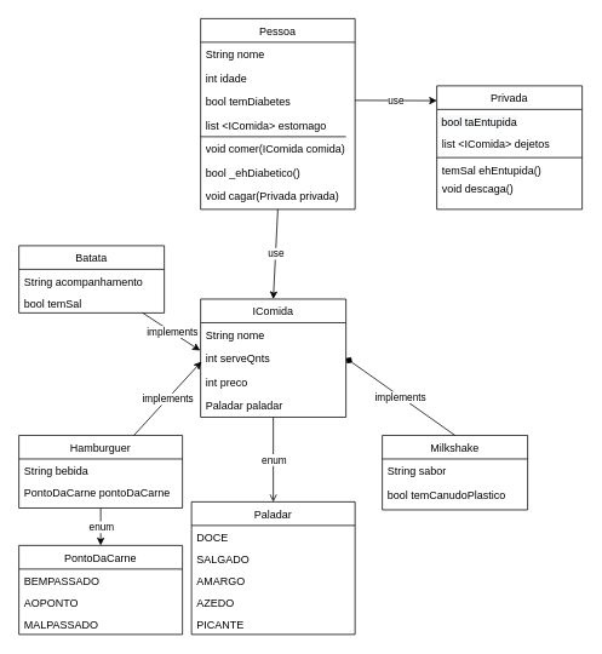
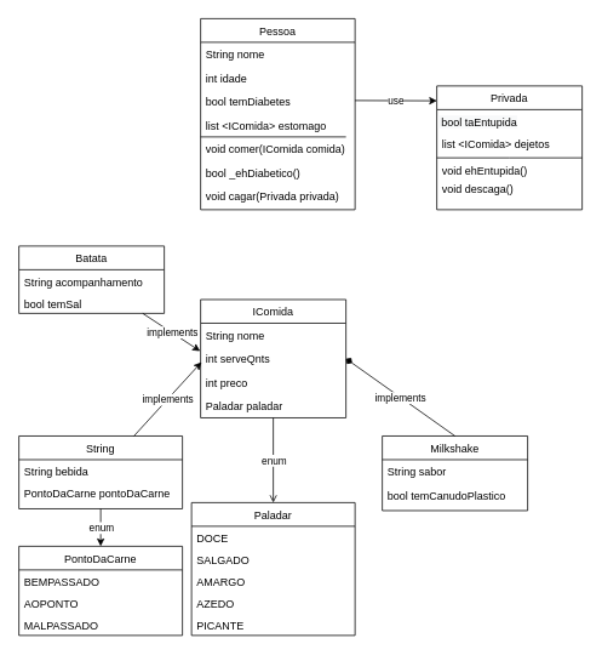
  <mxCell id="0" />
  <mxCell id="1" parent="0" />
  <mxCell id="2" value="IComida" style="swimlane;fontStyle=0;align=center;verticalAlign=top;childLayout=stackLayout;horizontal=1;startSize=26;horizontalStack=0;resizeParent=1;resizeLast=0;collapsible=1;marginBottom=0;rounded=0;shadow=0;strokeWidth=1;" parent="1" vertex="1"><mxGeometry x="220" y="328.8" width="160" height="130" as="geometry"><mxRectangle x="310" y="770" width="160" height="26" as="alternateBounds" /></mxGeometry></mxCell>
  <mxCell id="3" value="String nome" style="text;align=left;verticalAlign=top;spacingLeft=4;spacingRight=4;overflow=hidden;rotatable=0;points=[[0,0.5],[1,0.5]];portConstraint=eastwest;rounded=0;shadow=0;html=0;" parent="2" vertex="1"><mxGeometry y="26" width="160" height="26" as="geometry" /></mxCell>
  <mxCell id="4" value="int serveQnts" style="text;align=left;verticalAlign=top;spacingLeft=4;spacingRight=4;overflow=hidden;rotatable=0;points=[[0,0.5],[1,0.5]];portConstraint=eastwest;rounded=0;shadow=0;html=0;" parent="2" vertex="1"><mxGeometry y="52" width="160" height="26" as="geometry" /></mxCell>
  <mxCell id="5" value="int preco" style="text;align=left;verticalAlign=top;spacingLeft=4;spacingRight=4;overflow=hidden;rotatable=0;points=[[0,0.5],[1,0.5]];portConstraint=eastwest;" parent="2" vertex="1"><mxGeometry y="78" width="160" height="26" as="geometry" /></mxCell>
  <mxCell id="6" value="Paladar paladar" style="text;align=left;verticalAlign=top;spacingLeft=4;spacingRight=4;overflow=hidden;rotatable=0;points=[[0,0.5],[1,0.5]];portConstraint=eastwest;" parent="2" vertex="1"><mxGeometry y="104" width="160" height="16" as="geometry" /></mxCell>
- <mxCell id="7" value="Hamburguer" style="swimlane;fontStyle=0;align=center;verticalAlign=top;childLayout=stackLayout;horizontal=1;startSize=26;horizontalStack=0;resizeParent=1;resizeLast=0;collapsible=1;marginBottom=0;rounded=0;shadow=0;strokeWidth=1;" parent="1" vertex="1"><mxGeometry x="20" y="478.8" width="180" height="80" as="geometry"><mxRectangle x="130" y="380" width="160" height="26" as="alternateBounds" /></mxGeometry></mxCell>
+ <mxCell id="7" value="String" style="swimlane;fontStyle=0;align=center;verticalAlign=top;childLayout=stackLayout;horizontal=1;startSize=26;horizontalStack=0;resizeParent=1;resizeLast=0;collapsible=1;marginBottom=0;rounded=0;shadow=0;strokeWidth=1;" parent="1" vertex="1"><mxGeometry x="20" y="478.8" width="180" height="80" as="geometry"><mxRectangle x="130" y="380" width="160" height="26" as="alternateBounds" /></mxGeometry></mxCell>
  <mxCell id="8" value="String bebida" style="text;align=left;verticalAlign=top;spacingLeft=4;spacingRight=4;overflow=hidden;rotatable=0;points=[[0,0.5],[1,0.5]];portConstraint=eastwest;" parent="7" vertex="1"><mxGeometry y="26" width="180" height="24" as="geometry" /></mxCell>
  <mxCell id="9" value="PontoDaCarne pontoDaCarne" style="text;align=left;verticalAlign=top;spacingLeft=4;spacingRight=4;overflow=hidden;rotatable=0;points=[[0,0.5],[1,0.5]];portConstraint=eastwest;" parent="7" vertex="1"><mxGeometry y="50" width="180" height="24" as="geometry" /></mxCell>
  <mxCell id="10" value="Milkshake" style="swimlane;fontStyle=0;align=center;verticalAlign=top;childLayout=stackLayout;horizontal=1;startSize=26;horizontalStack=0;resizeParent=1;resizeLast=0;collapsible=1;marginBottom=0;rounded=0;shadow=0;strokeWidth=1;" parent="1" vertex="1"><mxGeometry x="420" y="478.8" width="160" height="82" as="geometry"><mxRectangle x="130" y="380" width="160" height="26" as="alternateBounds" /></mxGeometry></mxCell>
  <mxCell id="11" value="String sabor" style="text;align=left;verticalAlign=top;spacingLeft=4;spacingRight=4;overflow=hidden;rotatable=0;points=[[0,0.5],[1,0.5]];portConstraint=eastwest;" parent="10" vertex="1"><mxGeometry y="26" width="160" height="26" as="geometry" /></mxCell>
  <mxCell id="12" value="bool temCanudoPlastico" style="text;align=left;verticalAlign=top;spacingLeft=4;spacingRight=4;overflow=hidden;rotatable=0;points=[[0,0.5],[1,0.5]];portConstraint=eastwest;" parent="10" vertex="1"><mxGeometry y="52" width="160" height="26" as="geometry" /></mxCell>
  <mxCell id="13" value="" style="endArrow=classic;html=1;rounded=0;entryX=0.006;entryY=0.646;entryDx=0;entryDy=0;entryPerimeter=0;" parent="1" source="7" target="4" edge="1"><mxGeometry relative="1" as="geometry"><mxPoint x="110" y="403.51" as="sourcePoint" /><mxPoint x="210" y="403.51" as="targetPoint" /></mxGeometry></mxCell>
  <mxCell id="14" value="implements" style="edgeLabel;resizable=0;html=1;align=center;verticalAlign=middle;" parent="13" connectable="0" vertex="1"><mxGeometry relative="1" as="geometry" /></mxCell>
  <mxCell id="15" value="" style="endArrow=diamond;html=1;rounded=0;entryX=1;entryY=0.5;entryDx=0;entryDy=0;exitX=0.5;exitY=0;exitDx=0;exitDy=0;" parent="1" source="10" target="4" edge="1"><mxGeometry relative="1" as="geometry"><mxPoint x="484.471" y="466.8" as="sourcePoint" /><mxPoint x="558" y="403.51" as="targetPoint" /></mxGeometry></mxCell>
  <mxCell id="16" value="implements" style="edgeLabel;resizable=0;html=1;align=center;verticalAlign=middle;" parent="15" connectable="0" vertex="1"><mxGeometry relative="1" as="geometry" /></mxCell>
  <mxCell id="17" value="Batata" style="swimlane;fontStyle=0;align=center;verticalAlign=top;childLayout=stackLayout;horizontal=1;startSize=26;horizontalStack=0;resizeParent=1;resizeLast=0;collapsible=1;marginBottom=0;rounded=0;shadow=0;strokeWidth=1;" parent="1" vertex="1"><mxGeometry x="20" y="270" width="160" height="74" as="geometry"><mxRectangle x="130" y="380" width="160" height="26" as="alternateBounds" /></mxGeometry></mxCell>
  <mxCell id="18" value="String acompanhamento" style="text;align=left;verticalAlign=top;spacingLeft=4;spacingRight=4;overflow=hidden;rotatable=0;points=[[0,0.5],[1,0.5]];portConstraint=eastwest;" parent="17" vertex="1"><mxGeometry y="26" width="160" height="24" as="geometry" /></mxCell>
  <mxCell id="19" value="bool temSal" style="text;align=left;verticalAlign=top;spacingLeft=4;spacingRight=4;overflow=hidden;rotatable=0;points=[[0,0.5],[1,0.5]];portConstraint=eastwest;" parent="17" vertex="1"><mxGeometry y="50" width="160" height="24" as="geometry" /></mxCell>
  <mxCell id="20" value="" style="endArrow=classic;html=1;rounded=0;entryX=-0.003;entryY=0.181;entryDx=0;entryDy=0;entryPerimeter=0;" parent="1" source="17" target="4" edge="1"><mxGeometry relative="1" as="geometry"><mxPoint x="60" y="244.71" as="sourcePoint" /><mxPoint x="160.96" y="238.796" as="targetPoint" /></mxGeometry></mxCell>
  <mxCell id="21" value="implements" style="edgeLabel;resizable=0;html=1;align=center;verticalAlign=middle;" parent="20" connectable="0" vertex="1"><mxGeometry relative="1" as="geometry" /></mxCell>
  <mxCell id="22" value="Pessoa" style="swimlane;fontStyle=0;align=center;verticalAlign=top;childLayout=stackLayout;horizontal=1;startSize=26;horizontalStack=0;resizeParent=1;resizeLast=0;collapsible=1;marginBottom=0;rounded=0;shadow=0;strokeWidth=1;" parent="1" vertex="1"><mxGeometry x="220" y="20" width="170" height="210" as="geometry"><mxRectangle x="310" y="770" width="160" height="26" as="alternateBounds" /></mxGeometry></mxCell>
  <mxCell id="23" value="String nome " style="text;align=left;verticalAlign=top;spacingLeft=4;spacingRight=4;overflow=hidden;rotatable=0;points=[[0,0.5],[1,0.5]];portConstraint=eastwest;rounded=0;shadow=0;html=0;" parent="22" vertex="1"><mxGeometry y="26" width="170" height="26" as="geometry" /></mxCell>
  <mxCell id="24" value="int idade" style="text;align=left;verticalAlign=top;spacingLeft=4;spacingRight=4;overflow=hidden;rotatable=0;points=[[0,0.5],[1,0.5]];portConstraint=eastwest;rounded=0;shadow=0;html=0;" parent="22" vertex="1"><mxGeometry y="52" width="170" height="26" as="geometry" /></mxCell>
  <mxCell id="25" value="bool temDiabetes" style="text;align=left;verticalAlign=top;spacingLeft=4;spacingRight=4;overflow=hidden;rotatable=0;points=[[0,0.5],[1,0.5]];portConstraint=eastwest;" parent="22" vertex="1"><mxGeometry y="78" width="170" height="26" as="geometry" /></mxCell>
  <mxCell id="26" value="list &lt;IComida&gt; estomago" style="text;align=left;verticalAlign=top;spacingLeft=4;spacingRight=4;overflow=hidden;rotatable=0;points=[[0,0.5],[1,0.5]];portConstraint=eastwest;" parent="22" vertex="1"><mxGeometry y="104" width="170" height="26" as="geometry" /></mxCell>
  <mxCell id="27" value="" style="endArrow=none;html=1;rounded=0;" parent="22" edge="1"><mxGeometry width="50" height="50" relative="1" as="geometry"><mxPoint y="130" as="sourcePoint" /><mxPoint x="160" y="130" as="targetPoint" /></mxGeometry></mxCell>
  <mxCell id="28" value="void comer(IComida comida)" style="text;align=left;verticalAlign=top;spacingLeft=4;spacingRight=4;overflow=hidden;rotatable=0;points=[[0,0.5],[1,0.5]];portConstraint=eastwest;" parent="22" vertex="1"><mxGeometry y="130" width="170" height="26" as="geometry" /></mxCell>
  <mxCell id="29" value="" style="endArrow=classic;html=1;rounded=0;entryX=0.001;entryY=0.12;entryDx=0;entryDy=0;entryPerimeter=0;" parent="22" target="35" edge="1"><mxGeometry relative="1" as="geometry"><mxPoint x="170" y="90" as="sourcePoint" /><mxPoint x="159.29" y="220" as="targetPoint" /></mxGeometry></mxCell>
  <mxCell id="30" value="use" style="edgeLabel;resizable=0;html=1;align=center;verticalAlign=middle;" parent="29" connectable="0" vertex="1"><mxGeometry relative="1" as="geometry" /></mxCell>
  <mxCell id="31" value="bool _ehDiabetico()" style="text;align=left;verticalAlign=top;spacingLeft=4;spacingRight=4;overflow=hidden;rotatable=0;points=[[0,0.5],[1,0.5]];portConstraint=eastwest;" parent="22" vertex="1"><mxGeometry y="156" width="170" height="26" as="geometry" /></mxCell>
  <mxCell id="32" value="void cagar(Privada privada)" style="text;align=left;verticalAlign=top;spacingLeft=4;spacingRight=4;overflow=hidden;rotatable=0;points=[[0,0.5],[1,0.5]];portConstraint=eastwest;" parent="22" vertex="1"><mxGeometry y="182" width="170" height="28" as="geometry" /></mxCell>
- <mxCell id="33" value="" style="endArrow=classic;html=1;rounded=0;entryX=0.5;entryY=0;entryDx=0;entryDy=0;exitX=0.5;exitY=1;exitDx=0;exitDy=0;" parent="1" source="22" target="2" edge="1"><mxGeometry relative="1" as="geometry"><mxPoint x="299.997" y="250" as="sourcePoint" /><mxPoint x="300" y="350" as="targetPoint" /></mxGeometry></mxCell>
- <mxCell id="34" value="use" style="edgeLabel;resizable=0;html=1;align=center;verticalAlign=middle;" parent="33" connectable="0" vertex="1"><mxGeometry relative="1" as="geometry" /></mxCell>
  <mxCell id="35" value="Privada" style="swimlane;fontStyle=0;align=center;verticalAlign=top;childLayout=stackLayout;horizontal=1;startSize=26;horizontalStack=0;resizeParent=1;resizeLast=0;collapsible=1;marginBottom=0;rounded=0;shadow=0;strokeWidth=1;" parent="1" vertex="1"><mxGeometry x="480" y="94" width="160" height="136" as="geometry"><mxRectangle x="310" y="770" width="160" height="26" as="alternateBounds" /></mxGeometry></mxCell>
  <mxCell id="36" value="" style="endArrow=none;html=1;rounded=0;" parent="35" edge="1"><mxGeometry width="50" height="50" relative="1" as="geometry"><mxPoint y="79" as="sourcePoint" /><mxPoint x="160" y="79" as="targetPoint" /><Array as="points"><mxPoint x="80" y="79" /></Array></mxGeometry></mxCell>
  <mxCell id="37" value="&lt;span style=&quot;color: rgb(0, 0, 0); font-family: Helvetica; font-size: 12px; font-style: normal; font-variant-ligatures: normal; font-variant-caps: normal; font-weight: 400; letter-spacing: normal; orphans: 2; text-align: left; text-indent: 0px; text-transform: none; widows: 2; word-spacing: 0px; -webkit-text-stroke-width: 0px; background-color: rgb(248, 249, 250); text-decoration-thickness: initial; text-decoration-style: initial; text-decoration-color: initial; float: none; display: inline !important;&quot;&gt;&amp;nbsp;bool taEntupida&lt;/span&gt;" style="text;whiteSpace=wrap;html=1;" vertex="1" parent="35"><mxGeometry y="26" width="160" height="24" as="geometry" /></mxCell>
  <mxCell id="38" value="list &lt;IComida&gt; dejetos" style="text;align=left;verticalAlign=top;spacingLeft=4;spacingRight=4;overflow=hidden;rotatable=0;points=[[0,0.5],[1,0.5]];portConstraint=eastwest;" parent="35" vertex="1"><mxGeometry y="50" width="160" height="30" as="geometry" /></mxCell>
- <mxCell id="39" value="temSal ehEntupida()" style="text;align=left;verticalAlign=top;spacingLeft=4;spacingRight=4;overflow=hidden;rotatable=0;points=[[0,0.5],[1,0.5]];portConstraint=eastwest;" parent="35" vertex="1"><mxGeometry y="80" width="160" height="20" as="geometry" /></mxCell>
+ <mxCell id="39" value="void ehEntupida()" style="text;align=left;verticalAlign=top;spacingLeft=4;spacingRight=4;overflow=hidden;rotatable=0;points=[[0,0.5],[1,0.5]];portConstraint=eastwest;" parent="35" vertex="1"><mxGeometry y="80" width="160" height="20" as="geometry" /></mxCell>
  <mxCell id="40" value="void descaga()" style="text;align=left;verticalAlign=top;spacingLeft=4;spacingRight=4;overflow=hidden;rotatable=0;points=[[0,0.5],[1,0.5]];portConstraint=eastwest;" parent="35" vertex="1"><mxGeometry y="100" width="160" height="28" as="geometry" /></mxCell>
  <mxCell id="41" value="PontoDaCarne" style="swimlane;fontStyle=0;align=center;verticalAlign=top;childLayout=stackLayout;horizontal=1;startSize=26;horizontalStack=0;resizeParent=1;resizeLast=0;collapsible=1;marginBottom=0;rounded=0;shadow=0;strokeWidth=1;" vertex="1" parent="1"><mxGeometry x="20" y="600" width="180" height="98" as="geometry"><mxRectangle x="130" y="380" width="160" height="26" as="alternateBounds" /></mxGeometry></mxCell>
  <mxCell id="42" value="BEMPASSADO" style="text;align=left;verticalAlign=top;spacingLeft=4;spacingRight=4;overflow=hidden;rotatable=0;points=[[0,0.5],[1,0.5]];portConstraint=eastwest;" vertex="1" parent="41"><mxGeometry y="26" width="180" height="24" as="geometry" /></mxCell>
  <mxCell id="43" value="AOPONTO" style="text;align=left;verticalAlign=top;spacingLeft=4;spacingRight=4;overflow=hidden;rotatable=0;points=[[0,0.5],[1,0.5]];portConstraint=eastwest;" vertex="1" parent="41"><mxGeometry y="50" width="180" height="24" as="geometry" /></mxCell>
  <mxCell id="44" value="MALPASSADO" style="text;align=left;verticalAlign=top;spacingLeft=4;spacingRight=4;overflow=hidden;rotatable=0;points=[[0,0.5],[1,0.5]];portConstraint=eastwest;" vertex="1" parent="41"><mxGeometry y="74" width="180" height="24" as="geometry" /></mxCell>
  <mxCell id="45" value="" style="endArrow=classic;html=1;rounded=0;entryX=0.5;entryY=0;entryDx=0;entryDy=0;exitX=0.5;exitY=1;exitDx=0;exitDy=0;" edge="1" parent="1" source="7" target="41"><mxGeometry relative="1" as="geometry"><mxPoint x="100" y="560" as="sourcePoint" /><mxPoint x="240" y="580" as="targetPoint" /></mxGeometry></mxCell>
  <mxCell id="46" value="enum" style="edgeLabel;resizable=0;html=1;align=center;verticalAlign=middle;" connectable="0" vertex="1" parent="45"><mxGeometry relative="1" as="geometry" /></mxCell>
  <mxCell id="47" value="Paladar" style="swimlane;fontStyle=0;align=center;verticalAlign=top;childLayout=stackLayout;horizontal=1;startSize=26;horizontalStack=0;resizeParent=1;resizeLast=0;collapsible=1;marginBottom=0;rounded=0;shadow=0;strokeWidth=1;" vertex="1" parent="1"><mxGeometry x="210" y="552" width="180" height="146" as="geometry"><mxRectangle x="130" y="380" width="160" height="26" as="alternateBounds" /></mxGeometry></mxCell>
  <mxCell id="48" value="DOCE" style="text;align=left;verticalAlign=top;spacingLeft=4;spacingRight=4;overflow=hidden;rotatable=0;points=[[0,0.5],[1,0.5]];portConstraint=eastwest;" vertex="1" parent="47"><mxGeometry y="26" width="180" height="24" as="geometry" /></mxCell>
  <mxCell id="49" value="SALGADO" style="text;align=left;verticalAlign=top;spacingLeft=4;spacingRight=4;overflow=hidden;rotatable=0;points=[[0,0.5],[1,0.5]];portConstraint=eastwest;" vertex="1" parent="47"><mxGeometry y="50" width="180" height="24" as="geometry" /></mxCell>
  <mxCell id="50" value="AMARGO" style="text;align=left;verticalAlign=top;spacingLeft=4;spacingRight=4;overflow=hidden;rotatable=0;points=[[0,0.5],[1,0.5]];portConstraint=eastwest;" vertex="1" parent="47"><mxGeometry y="74" width="180" height="24" as="geometry" /></mxCell>
  <mxCell id="51" value="AZEDO" style="text;align=left;verticalAlign=top;spacingLeft=4;spacingRight=4;overflow=hidden;rotatable=0;points=[[0,0.5],[1,0.5]];portConstraint=eastwest;" vertex="1" parent="47"><mxGeometry y="98" width="180" height="24" as="geometry" /></mxCell>
  <mxCell id="52" value="PICANTE" style="text;align=left;verticalAlign=top;spacingLeft=4;spacingRight=4;overflow=hidden;rotatable=0;points=[[0,0.5],[1,0.5]];portConstraint=eastwest;" vertex="1" parent="47"><mxGeometry y="122" width="180" height="24" as="geometry" /></mxCell>
  <mxCell id="53" value="" style="endArrow=open;html=1;rounded=0;entryX=0.5;entryY=0;entryDx=0;entryDy=0;exitX=0.5;exitY=1;exitDx=0;exitDy=0;" edge="1" parent="1" source="2" target="47"><mxGeometry relative="1" as="geometry"><mxPoint x="330" y="490" as="sourcePoint" /><mxPoint x="299.58" y="511.2" as="targetPoint" /></mxGeometry></mxCell>
  <mxCell id="54" value="enum" style="edgeLabel;resizable=0;html=1;align=center;verticalAlign=middle;" connectable="0" vertex="1" parent="53"><mxGeometry relative="1" as="geometry" /></mxCell>
